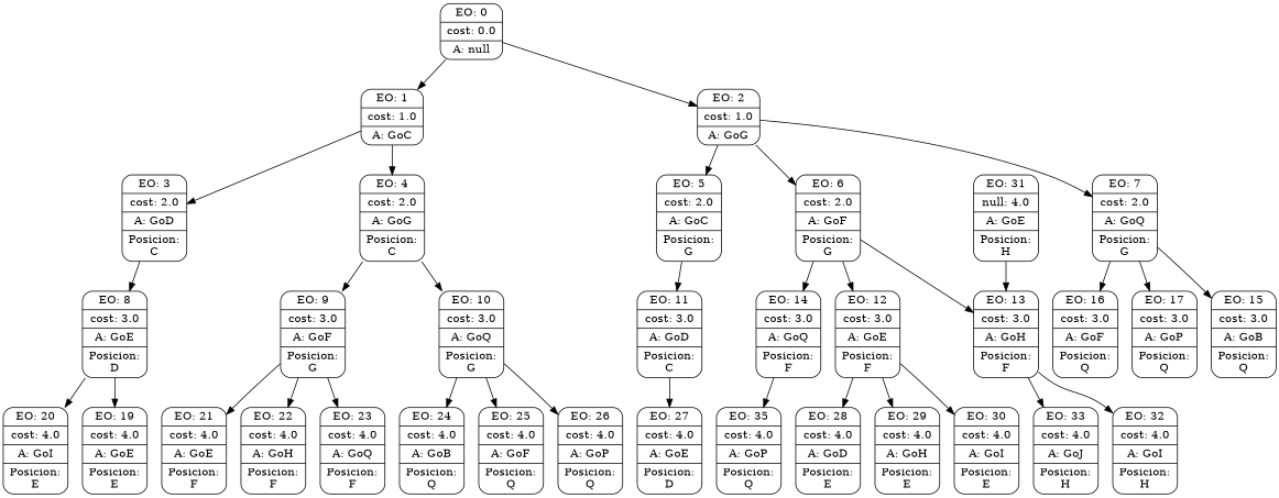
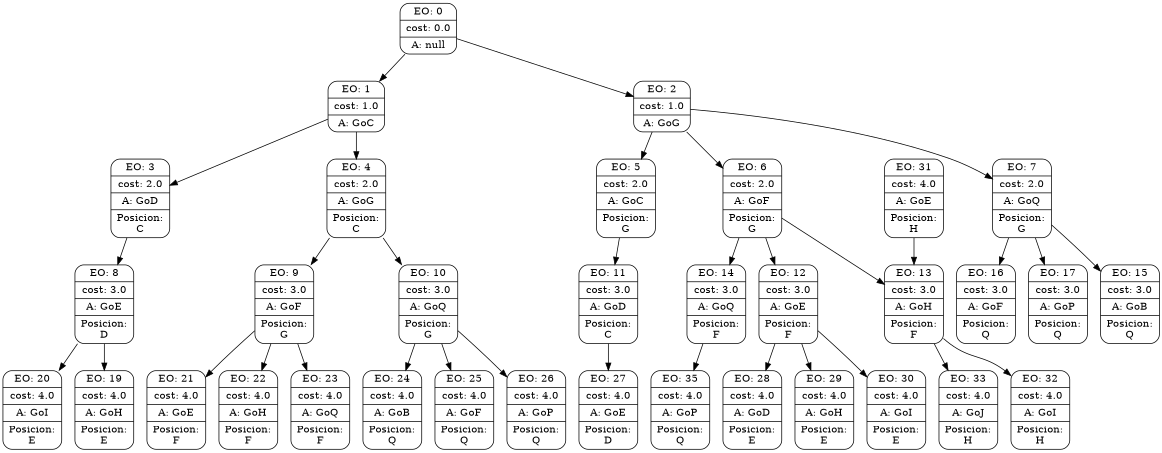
  digraph {
    node [shape=Mrecord]
    n1 [label="{EO: 0|cost: 0.0|A: null}"]
    n2 [label="{EO: 1|cost: 1.0|A: GoC}"]
    n3 [label="{EO: 2|cost: 1.0|A: GoG}"]
    n4 [label="{EO: 3|cost: 2.0|A: GoD|Posicion:\nC}"]
    n5 [label="{EO: 4|cost: 2.0|A: GoG|Posicion:\nC}"]
    n6 [label="{EO: 5|cost: 2.0|A: GoC|Posicion:\nG}"]
    n7 [label="{EO: 6|cost: 2.0|A: GoF|Posicion:\nG}"]
    n8 [label="{EO: 7|cost: 2.0|A: GoQ|Posicion:\nG}"]
    n9 [label="{EO: 8|cost: 3.0|A: GoE|Posicion:\nD}"]
    n10 [label="{EO: 9|cost: 3.0|A: GoF|Posicion:\nG}"]
    n11 [label="{EO: 10|cost: 3.0|A: GoQ|Posicion:\nG}"]
-   n12 [label="{EO: 19|cost: 4.0|A: GoE|Posicion:\nE}"]
+   n12 [label="{EO: 19|cost: 4.0|A: GoH|Posicion:\nE}"]
    n13 [label="{EO: 20|cost: 4.0|A: GoI|Posicion:\nE}"]
    n14 [label="{EO: 21|cost: 4.0|A: GoE|Posicion:\nF}"]
    n15 [label="{EO: 22|cost: 4.0|A: GoH|Posicion:\nF}"]
    n16 [label="{EO: 23|cost: 4.0|A: GoQ|Posicion:\nF}"]
    n17 [label="{EO: 24|cost: 4.0|A: GoB|Posicion:\nQ}"]
    n18 [label="{EO: 25|cost: 4.0|A: GoF|Posicion:\nQ}"]
    n19 [label="{EO: 26|cost: 4.0|A: GoP|Posicion:\nQ}"]
    n20 [label="{EO: 11|cost: 3.0|A: GoD|Posicion:\nC}"]
    n21 [label="{EO: 12|cost: 3.0|A: GoE|Posicion:\nF}"]
    n22 [label="{EO: 13|cost: 3.0|A: GoH|Posicion:\nF}"]
    n23 [label="{EO: 14|cost: 3.0|A: GoQ|Posicion:\nF}"]
    n24 [label="{EO: 15|cost: 3.0|A: GoB|Posicion:\nQ}"]
    n25 [label="{EO: 16|cost: 3.0|A: GoF|Posicion:\nQ}"]
    n26 [label="{EO: 17|cost: 3.0|A: GoP|Posicion:\nQ}"]
    n27 [label="{EO: 27|cost: 4.0|A: GoE|Posicion:\nD}"]
    n28 [label="{EO: 28|cost: 4.0|A: GoD|Posicion:\nE}"]
    n29 [label="{EO: 29|cost: 4.0|A: GoH|Posicion:\nE}"]
    n30 [label="{EO: 30|cost: 4.0|A: GoI|Posicion:\nE}"]
    n31 [label="{EO: 32|cost: 4.0|A: GoI|Posicion:\nH}"]
    n32 [label="{EO: 33|cost: 4.0|A: GoJ|Posicion:\nH}"]
    n33 [label="{EO: 35|cost: 4.0|A: GoP|Posicion:\nQ}"]
-   n34 [label="{EO: 31|null: 4.0|A: GoE|Posicion:\nH}"]
+   n34 [label="{EO: 31|cost: 4.0|A: GoE|Posicion:\nH}"]
    n1 -> n2
    n1 -> n3
    n2 -> n4
    n2 -> n5
    n3 -> n6
    n3 -> n7
    n3 -> n8
    n4 -> n9
    n5 -> n10
    n5 -> n11
    n6 -> n20
    n7 -> n21
    n7 -> n22
    n7 -> n23
    n8 -> n24
    n8 -> n25
    n8 -> n26
    n9 -> n12
    n9 -> n13
    n10 -> n14
    n10 -> n15
    n10 -> n16
    n11 -> n17
    n11 -> n18
    n11 -> n19
    n20 -> n27
    n21 -> n28
    n21 -> n29
    n21 -> n30
    n22 -> n31
    n22 -> n32
    n23 -> n33
    n34 -> n22
  }
